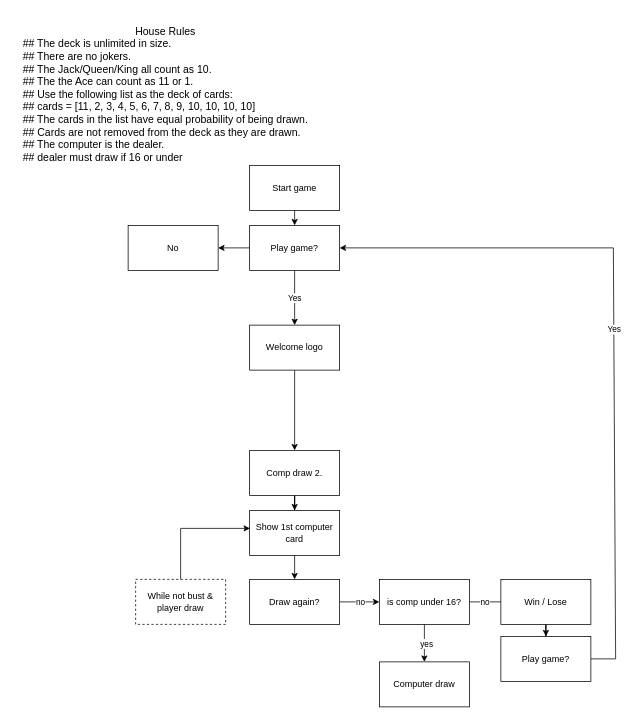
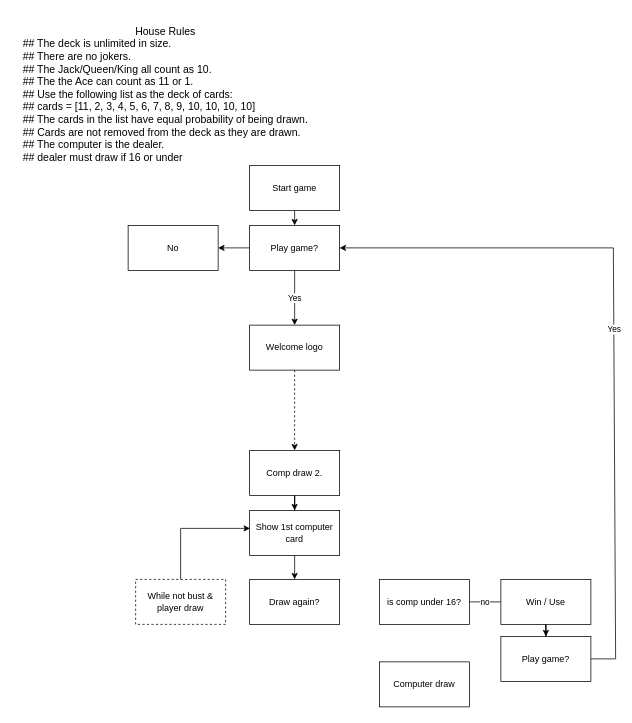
  <mxCell id="0" />
  <mxCell id="1" parent="0" />
  <mxCell id="2" style="edgeStyle=orthogonalEdgeStyle;rounded=0;orthogonalLoop=1;jettySize=auto;html=1;exitX=0.5;exitY=1;exitDx=0;exitDy=0;entryX=0.5;entryY=0;entryDx=0;entryDy=0;" edge="1" parent="1" source="3" target="7"><mxGeometry relative="1" as="geometry" /></mxCell>
  <mxCell id="3" value="Start game" style="rounded=0;whiteSpace=wrap;html=1;" vertex="1" parent="1"><mxGeometry x="332" y="220" width="120" height="60" as="geometry" /></mxCell>
  <mxCell id="4" value="&lt;span style=&quot;text-align: left; font-size: 14px;&quot;&gt;House Rules&lt;/span&gt;&lt;div style=&quot;text-align: left; font-size: 14px;&quot;&gt;## The deck is unlimited in size.&amp;nbsp;&lt;br style=&quot;font-size: 14px;&quot;&gt;## There are no jokers.&amp;nbsp;&lt;br style=&quot;font-size: 14px;&quot;&gt;## The Jack/Queen/King all count as 10.&lt;br style=&quot;font-size: 14px;&quot;&gt;## The the Ace can count as 11 or 1.&lt;br style=&quot;font-size: 14px;&quot;&gt;## Use the following list as the deck of cards:&lt;br style=&quot;font-size: 14px;&quot;&gt;## cards = [11, 2, 3, 4, 5, 6, 7, 8, 9, 10, 10, 10, 10]&lt;br style=&quot;font-size: 14px;&quot;&gt;## The cards in the list have equal probability of being drawn.&lt;br style=&quot;font-size: 14px;&quot;&gt;## Cards are not removed from the deck as they are drawn.&lt;br style=&quot;font-size: 14px;&quot;&gt;## The computer is the dealer.&lt;/div&gt;&lt;div style=&quot;text-align: left; font-size: 14px;&quot;&gt;## dealer must draw if 16 or under&lt;/div&gt;" style="text;html=1;align=center;verticalAlign=middle;whiteSpace=wrap;rounded=0;fontSize=14;" vertex="1" parent="1"><mxGeometry width="400" height="210" as="geometry" x="20" y="20" /></mxCell>
  <mxCell id="5" value="" style="edgeStyle=orthogonalEdgeStyle;rounded=0;orthogonalLoop=1;jettySize=auto;html=1;" edge="1" parent="1" source="7" target="8"><mxGeometry relative="1" as="geometry" /></mxCell>
  <mxCell id="6" value="Yes" style="edgeStyle=orthogonalEdgeStyle;rounded=0;orthogonalLoop=1;jettySize=auto;html=1;exitX=0.5;exitY=1;exitDx=0;exitDy=0;entryX=0.5;entryY=0;entryDx=0;entryDy=0;" edge="1" parent="1" source="7" target="10"><mxGeometry relative="1" as="geometry" /></mxCell>
  <mxCell id="7" value="Play game?" style="rounded=0;whiteSpace=wrap;html=1;" vertex="1" parent="1"><mxGeometry x="332" y="300" width="120" height="60" as="geometry" /></mxCell>
  <mxCell id="8" value="No" style="rounded=0;whiteSpace=wrap;html=1;" vertex="1" parent="1"><mxGeometry x="170" y="300" width="120" height="60" as="geometry" /></mxCell>
- <mxCell id="9" value="" style="edgeStyle=orthogonalEdgeStyle;rounded=0;orthogonalLoop=1;jettySize=auto;html=1;" edge="1" parent="1" source="10" target="12"><mxGeometry relative="1" as="geometry" /></mxCell>
+ <mxCell id="9" value="" style="edgeStyle=orthogonalEdgeStyle;rounded=0;orthogonalLoop=1;jettySize=auto;html=1;dashed=1;" edge="1" parent="1" source="10" target="12"><mxGeometry relative="1" as="geometry" /></mxCell>
  <mxCell id="10" value="Welcome logo" style="rounded=0;whiteSpace=wrap;html=1;" vertex="1" parent="1"><mxGeometry x="332" y="433" width="120" height="60" as="geometry" /></mxCell>
  <mxCell id="11" value="" style="edgeStyle=orthogonalEdgeStyle;rounded=0;orthogonalLoop=1;jettySize=auto;html=1;" edge="1" parent="1" source="12" target="27"><mxGeometry relative="1" as="geometry" /></mxCell>
  <mxCell id="12" value="Comp draw 2." style="rounded=0;whiteSpace=wrap;html=1;" vertex="1" parent="1"><mxGeometry x="332" y="600" width="120" height="60" as="geometry" /></mxCell>
  <mxCell id="13" value="Draw again?" style="rounded=0;whiteSpace=wrap;html=1;" vertex="1" parent="1"><mxGeometry x="332" y="772" width="120" height="60" as="geometry" /></mxCell>
  <mxCell id="14" value="While not bust &amp;amp; player draw" style="rounded=0;whiteSpace=wrap;html=1;dashed=1;" vertex="1" parent="1"><mxGeometry x="180" y="772" width="120" height="60" as="geometry" /></mxCell>
  <mxCell id="15" value="" style="edgeStyle=orthogonalEdgeStyle;rounded=0;orthogonalLoop=1;jettySize=auto;html=1;" edge="1" parent="1" source="16" target="17"><mxGeometry relative="1" as="geometry" /></mxCell>
- <mxCell id="16" value="Win / Lose" style="rounded=0;whiteSpace=wrap;html=1;" vertex="1" parent="1"><mxGeometry x="667" y="772" width="120" height="60" as="geometry" /></mxCell>
+ <mxCell id="16" value="Win / Use" style="rounded=0;whiteSpace=wrap;html=1;" vertex="1" parent="1"><mxGeometry x="667" y="772" width="120" height="60" as="geometry" /></mxCell>
  <mxCell id="17" value="Play game?" style="whiteSpace=wrap;html=1;rounded=0;" vertex="1" parent="1"><mxGeometry x="667" y="848" width="120" height="60" as="geometry" /></mxCell>
  <mxCell id="18" value="" style="endArrow=classic;html=1;rounded=0;entryX=1;entryY=0.5;entryDx=0;entryDy=0;exitX=1;exitY=0.5;exitDx=0;exitDy=0;" edge="1" parent="1" source="17" target="7"><mxGeometry relative="1" as="geometry"><mxPoint x="787" y="1120" as="sourcePoint" /><mxPoint x="452" y="345" as="targetPoint" /><Array as="points"><mxPoint x="820" y="878" /><mxPoint x="817" y="330" /></Array></mxGeometry></mxCell>
  <mxCell id="19" value="Yes" style="edgeLabel;resizable=0;html=1;;align=center;verticalAlign=middle;" connectable="0" vertex="1" parent="18"><mxGeometry relative="1" as="geometry" /></mxCell>
  <mxCell id="20" value="no" style="edgeStyle=orthogonalEdgeStyle;rounded=0;orthogonalLoop=1;jettySize=auto;html=1;exitX=1;exitY=0.5;exitDx=0;exitDy=0;entryX=0;entryY=0.5;entryDx=0;entryDy=0;endArrow=none;" edge="1" parent="1" source="21" target="16"><mxGeometry relative="1" as="geometry" /></mxCell>
  <mxCell id="21" value="is comp under 16?" style="rounded=0;whiteSpace=wrap;html=1;" vertex="1" parent="1"><mxGeometry x="505" y="772" width="120" height="60" as="geometry" /></mxCell>
  <mxCell id="22" value="Computer draw" style="rounded=0;whiteSpace=wrap;html=1;" vertex="1" parent="1"><mxGeometry x="505" y="882" width="120" height="60" as="geometry" /></mxCell>
- <mxCell id="23" value="" style="endArrow=classic;html=1;rounded=0;exitX=1;exitY=0.5;exitDx=0;exitDy=0;entryX=0;entryY=0.5;entryDx=0;entryDy=0;" edge="1" parent="1" source="13" target="21"><mxGeometry relative="1" as="geometry"><mxPoint x="507" y="802" as="sourcePoint" /><mxPoint x="607" y="802" as="targetPoint" /></mxGeometry></mxCell>
- <mxCell id="24" value="no" style="edgeLabel;resizable=0;html=1;;align=center;verticalAlign=middle;" connectable="0" vertex="1" parent="23"><mxGeometry relative="1" as="geometry" /></mxCell>
- <mxCell id="25" value="" style="endArrow=classic;html=1;rounded=0;entryX=0.5;entryY=0;entryDx=0;entryDy=0;exitX=0.5;exitY=1;exitDx=0;exitDy=0;" edge="1" parent="1" source="21" target="22"><mxGeometry relative="1" as="geometry"><mxPoint x="570" y="842" as="sourcePoint" /><mxPoint x="605" y="856" as="targetPoint" /></mxGeometry></mxCell>
- <mxCell id="26" value="yes" style="edgeLabel;html=1;align=center;verticalAlign=middle;resizable=0;points=[];" vertex="1" connectable="0" parent="25"><mxGeometry y="7" relative="1" as="geometry"><mxPoint x="-5" as="offset" /></mxGeometry></mxCell>
  <mxCell id="27" value="Show 1st computer card" style="rounded=0;whiteSpace=wrap;html=1;" vertex="1" parent="1"><mxGeometry x="332" y="680" width="120" height="60" as="geometry" /></mxCell>
  <mxCell id="28" value="" style="endArrow=classic;html=1;rounded=0;exitX=0.5;exitY=1;exitDx=0;exitDy=0;entryX=0.5;entryY=0;entryDx=0;entryDy=0;" edge="1" parent="1" source="27" target="13"><mxGeometry width="50" height="50" relative="1" as="geometry"><mxPoint x="580" y="650" as="sourcePoint" /><mxPoint x="630" y="600" as="targetPoint" /></mxGeometry></mxCell>
  <mxCell id="29" style="edgeStyle=orthogonalEdgeStyle;rounded=0;orthogonalLoop=1;jettySize=auto;html=1;exitX=0.5;exitY=0;exitDx=0;exitDy=0;entryX=0.004;entryY=0.4;entryDx=0;entryDy=0;entryPerimeter=0;" edge="1" parent="1" source="14" target="27"><mxGeometry relative="1" as="geometry" /></mxCell>
